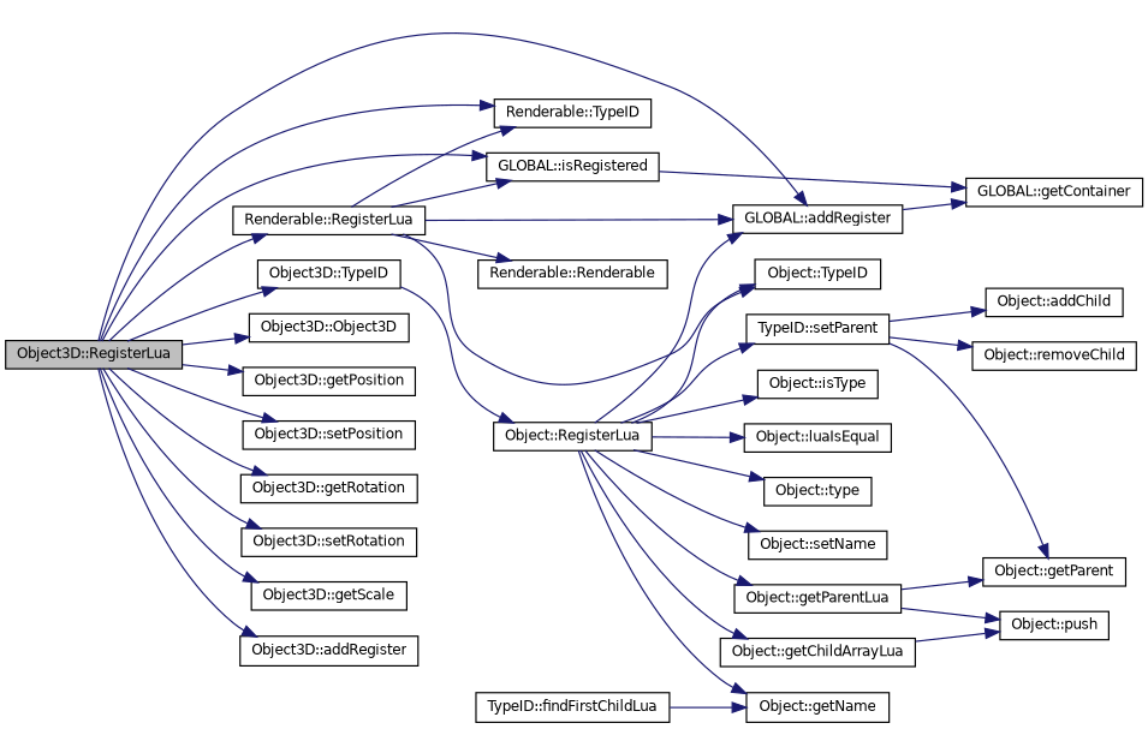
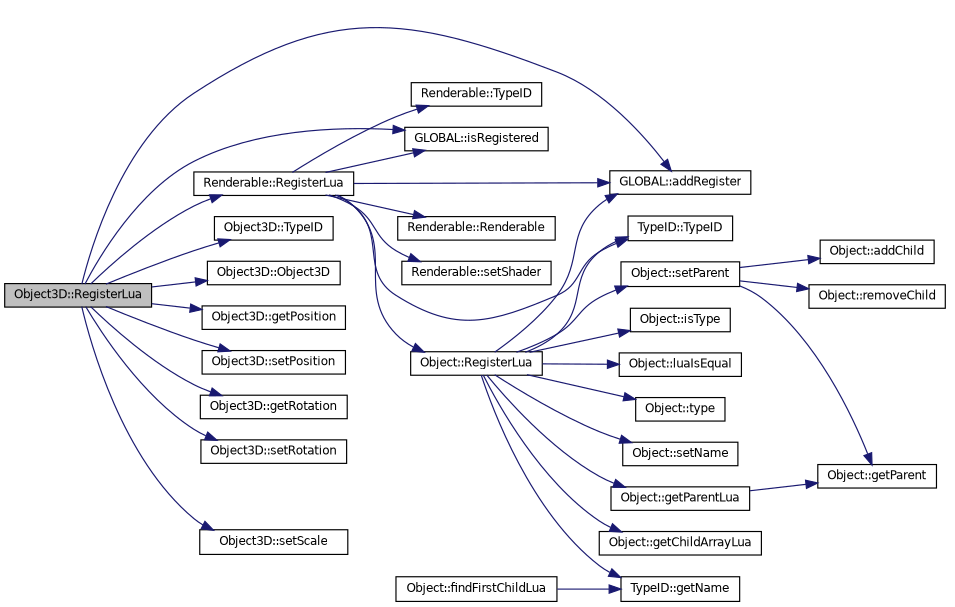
  digraph {
    rankdir=LR
    node [color=black fillcolor=white fontname=Helvetica fontsize=10 shape=record style=filled]
    edge [color=midnightblue fontname=Helvetica fontsize=10 labelfontname=Helvetica labelfontsize=10 style=solid]
    n1 [fillcolor=grey75 fontcolor=black height=0.2 label="Object3D::RegisterLua" width=0.4]
    n2 [height=0.2 label="GLOBAL::isRegistered" width=0.4]
    n3 [height=0.2 label="Renderable::TypeID" width=0.4]
    n4 [height=0.2 label="Renderable::RegisterLua" width=0.4]
    n5 [height=0.2 label="GLOBAL::addRegister" width=0.4]
    n6 [height=0.2 label="Object3D::TypeID" width=0.4]
    n7 [height=0.2 label="Object3D::Object3D" width=0.4]
    n8 [height=0.2 label="Object3D::getPosition" width=0.4]
    n9 [height=0.2 label="Object3D::setPosition" width=0.4]
    n10 [height=0.2 label="Object3D::getRotation" width=0.4]
    n11 [height=0.2 label="Object3D::setRotation" width=0.4]
-   n12 [height=0.2 label="Object3D::getScale" width=0.4]
-   n13 [height=0.2 label="Object3D::addRegister" width=0.4]
-   n14 [height=0.2 label="GLOBAL::getContainer" width=0.4]
-   n15 [height=0.2 label="Object::TypeID" width=0.4]
+   n13 [height=0.2 label="Object3D::setScale" width=0.4]
+   n15 [height=0.2 label="TypeID::TypeID" width=0.4]
    n16 [height=0.2 label="Object::RegisterLua" width=0.4]
    n17 [height=0.2 label="Renderable::Renderable" width=0.4]
-   n19 [height=0.2 label="Object::getName" width=0.4]
+   n18 [height=0.2 label="Renderable::setShader" width=0.4]
+   n19 [height=0.2 label="TypeID::getName" width=0.4]
    n20 [height=0.2 label="Object::setName" width=0.4]
    n21 [height=0.2 label="Object::getChildArrayLua" width=0.4]
-   n22 [height=0.2 label="TypeID::setParent" width=0.4]
+   n22 [height=0.2 label="Object::setParent" width=0.4]
    n23 [height=0.2 label="Object::getParentLua" width=0.4]
    n24 [height=0.2 label="Object::isType" width=0.4]
    n25 [height=0.2 label="Object::luaIsEqual" width=0.4]
    n26 [height=0.2 label="Object::type" width=0.4]
-   n27 [height=0.2 label="Object::push" width=0.4]
    n28 [height=0.2 label="Object::getParent" width=0.4]
    n29 [height=0.2 label="Object::removeChild" width=0.4]
    n30 [height=0.2 label="Object::addChild" width=0.4]
-   n31 [height=0.2 label="TypeID::findFirstChildLua" width=0.4]
+   n31 [height=0.2 label="Object::findFirstChildLua" width=0.4]
    n1 -> n2
-   n1 -> n3
    n1 -> n4
    n1 -> n5
    n1 -> n6
    n1 -> n7
    n1 -> n8
    n1 -> n9
    n1 -> n10
    n1 -> n11
-   n1 -> n12
    n1 -> n13
-   n2 -> n14
    n4 -> n2
    n4 -> n3
    n4 -> n5
    n4 -> n15
-   n6 -> n16
+   n4 -> n16
    n4 -> n17
-   n5 -> n14
+   n4 -> n18
    n16 -> n5
    n16 -> n15
    n16 -> n19
    n16 -> n20
    n16 -> n21
    n16 -> n22
    n16 -> n23
    n16 -> n24
    n16 -> n25
    n16 -> n26
-   n21 -> n27
    n22 -> n28
    n22 -> n29
    n22 -> n30
-   n23 -> n27
    n23 -> n28
    n31 -> n19
  }
